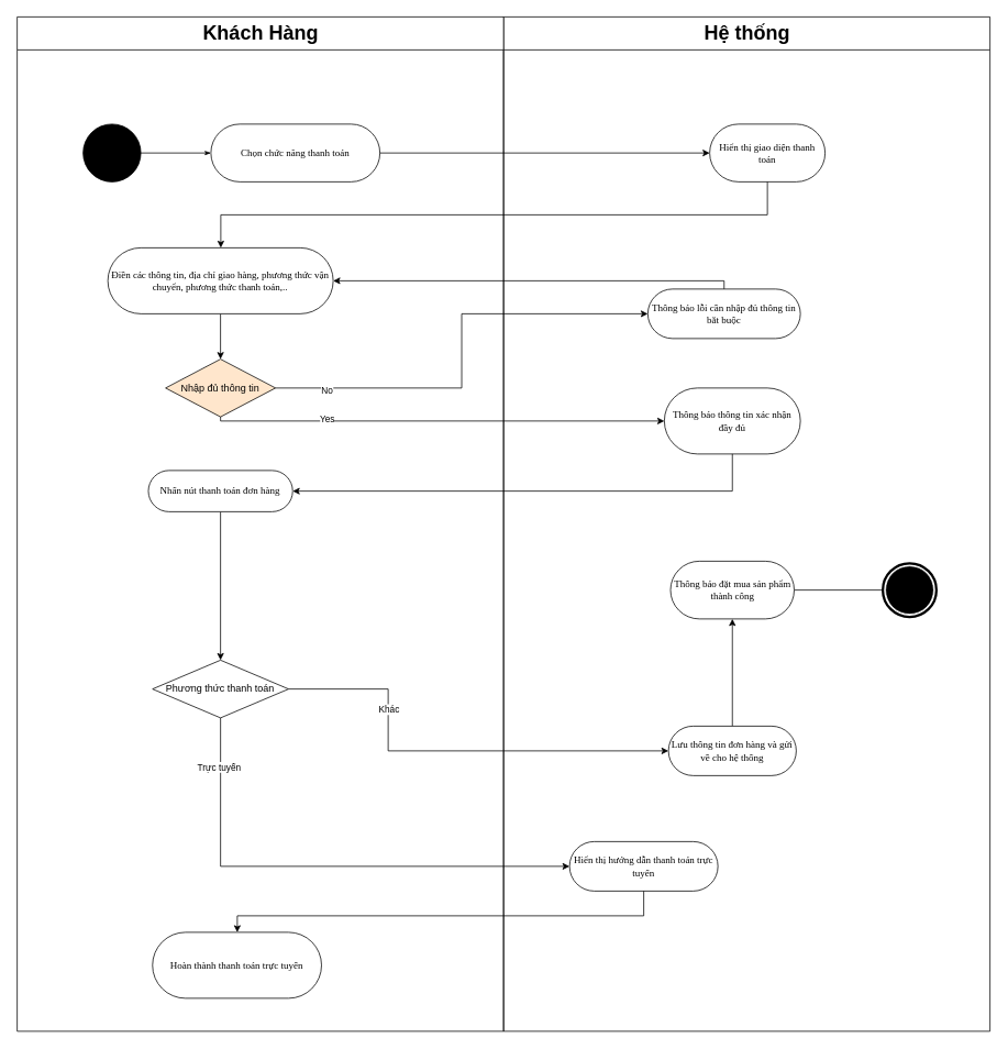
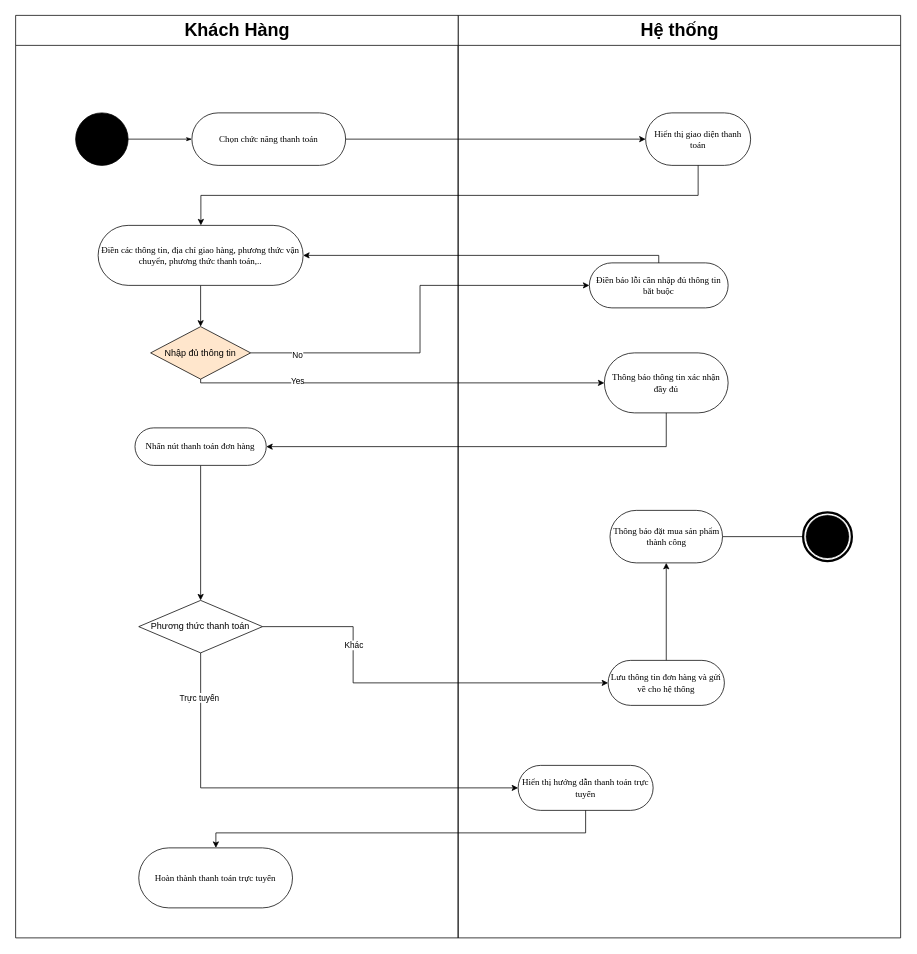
  <mxCell id="0" />
  <mxCell id="1" parent="0" />
  <mxCell id="2" value="&lt;font style=&quot;font-size: 24px;&quot;&gt;Hệ thống&lt;/font&gt;" style="swimlane;html=1;startSize=40;" vertex="1" parent="1"><mxGeometry x="610" y="20" width="590" height="1230" as="geometry" /></mxCell>
  <mxCell id="3" value="&lt;font style=&quot;font-size: 24px;&quot;&gt;Khách Hàng&lt;/font&gt;" style="swimlane;html=1;startSize=40;" vertex="1" parent="1"><mxGeometry x="20" y="20" width="590" height="1230" as="geometry" /></mxCell>
- <mxCell id="4" value="Thông báo lỗi cần nhập đủ thông tin bắt buộc" style="rounded=1;whiteSpace=wrap;html=1;shadow=0;comic=0;labelBackgroundColor=none;strokeWidth=1;fontFamily=Verdana;fontSize=12;align=center;arcSize=50;" vertex="1" parent="3"><mxGeometry x="765" y="330" width="185" height="60" as="geometry" /></mxCell>
+ <mxCell id="4" value="Điền báo lỗi cần nhập đủ thông tin bắt buộc" style="rounded=1;whiteSpace=wrap;html=1;shadow=0;comic=0;labelBackgroundColor=none;strokeWidth=1;fontFamily=Verdana;fontSize=12;align=center;arcSize=50;" vertex="1" parent="3"><mxGeometry x="765" y="330" width="185" height="60" as="geometry" /></mxCell>
  <mxCell id="5" value="" style="shape=mxgraph.bpmn.shape;html=1;verticalLabelPosition=bottom;labelBackgroundColor=#ffffff;verticalAlign=top;perimeter=ellipsePerimeter;outline=end;symbol=terminate;rounded=0;shadow=0;comic=0;strokeWidth=1;fontFamily=Verdana;fontSize=12;align=center;" vertex="1" parent="3"><mxGeometry x="1050" y="662.5" width="65" height="65" as="geometry" /></mxCell>
  <mxCell id="6" style="edgeStyle=orthogonalEdgeStyle;rounded=0;orthogonalLoop=1;jettySize=auto;html=1;entryX=0;entryY=0.5;entryDx=0;entryDy=0;endArrow=none;startFill=0;" edge="1" parent="3" source="7" target="5"><mxGeometry relative="1" as="geometry" /></mxCell>
  <mxCell id="7" value="Thông báo đặt mua sản phẩm thành công" style="rounded=1;whiteSpace=wrap;html=1;shadow=0;comic=0;labelBackgroundColor=none;strokeWidth=1;fontFamily=Verdana;fontSize=12;align=center;arcSize=50;" vertex="1" parent="3"><mxGeometry x="792.5" y="660" width="150" height="70" as="geometry" /></mxCell>
  <mxCell id="8" style="edgeStyle=orthogonalEdgeStyle;rounded=0;orthogonalLoop=1;jettySize=auto;html=1;entryX=0.5;entryY=1;entryDx=0;entryDy=0;" edge="1" parent="3" source="9" target="7"><mxGeometry relative="1" as="geometry" /></mxCell>
  <mxCell id="9" value="Lưu thông tin đơn hàng và gửi về cho hệ thống" style="rounded=1;whiteSpace=wrap;html=1;shadow=0;comic=0;labelBackgroundColor=none;strokeWidth=1;fontFamily=Verdana;fontSize=12;align=center;arcSize=50;" vertex="1" parent="3"><mxGeometry x="790" y="860" width="155" height="60" as="geometry" /></mxCell>
  <mxCell id="10" value="Thông báo thông tin xác nhận đầy đủ" style="rounded=1;whiteSpace=wrap;html=1;shadow=0;comic=0;labelBackgroundColor=none;strokeWidth=1;fontFamily=Verdana;fontSize=12;align=center;arcSize=50;" vertex="1" parent="3"><mxGeometry x="785" y="450" width="165" height="80" as="geometry" /></mxCell>
  <mxCell id="11" value="Hiển thị giao diện thanh toán" style="rounded=1;whiteSpace=wrap;html=1;shadow=0;comic=0;labelBackgroundColor=none;strokeWidth=1;fontFamily=Verdana;fontSize=12;align=center;arcSize=50;" vertex="1" parent="3"><mxGeometry x="840" y="130" width="140" height="70" as="geometry" /></mxCell>
  <mxCell id="12" value="Hiển thị hướng dẫn thanh toán trực tuyến" style="rounded=1;whiteSpace=wrap;html=1;shadow=0;comic=0;labelBackgroundColor=none;strokeWidth=1;fontFamily=Verdana;fontSize=12;align=center;arcSize=50;" vertex="1" parent="3"><mxGeometry x="670" y="1000" width="180" height="60" as="geometry" /></mxCell>
  <mxCell id="13" style="edgeStyle=orthogonalEdgeStyle;rounded=0;html=1;labelBackgroundColor=none;startArrow=none;startFill=0;startSize=5;endArrow=classicThin;endFill=1;endSize=5;jettySize=auto;orthogonalLoop=1;strokeWidth=1;fontFamily=Verdana;fontSize=12" edge="1" parent="3" source="14" target="15"><mxGeometry relative="1" as="geometry" /></mxCell>
  <mxCell id="14" value="" style="ellipse;whiteSpace=wrap;html=1;rounded=0;shadow=0;comic=0;labelBackgroundColor=none;strokeWidth=1;fillColor=#000000;fontFamily=Verdana;fontSize=12;align=center;" vertex="1" parent="3"><mxGeometry x="80" y="130" width="70" height="70" as="geometry" /></mxCell>
  <mxCell id="15" value="Chọn chức năng thanh toán" style="rounded=1;whiteSpace=wrap;html=1;shadow=0;comic=0;labelBackgroundColor=none;strokeWidth=1;fontFamily=Verdana;fontSize=12;align=center;arcSize=50;" vertex="1" parent="3"><mxGeometry x="235" y="130" width="205" height="70" as="geometry" /></mxCell>
  <mxCell id="16" style="edgeStyle=orthogonalEdgeStyle;rounded=0;orthogonalLoop=1;jettySize=auto;html=1;" edge="1" parent="3" source="17" target="21"><mxGeometry relative="1" as="geometry" /></mxCell>
  <mxCell id="17" value="Điền các thông tin, địa chỉ giao hàng, phương thức vận chuyển, phương thức thanh toán,.." style="rounded=1;whiteSpace=wrap;html=1;shadow=0;comic=0;labelBackgroundColor=none;strokeWidth=1;fontFamily=Verdana;fontSize=12;align=center;arcSize=50;" vertex="1" parent="3"><mxGeometry x="110" y="280" width="273.33" height="80" as="geometry" /></mxCell>
  <mxCell id="18" style="edgeStyle=orthogonalEdgeStyle;rounded=0;orthogonalLoop=1;jettySize=auto;html=1;entryX=0.5;entryY=0;entryDx=0;entryDy=0;" edge="1" parent="3" source="19" target="22"><mxGeometry relative="1" as="geometry" /></mxCell>
  <mxCell id="19" value="Nhấn nút thanh toán đơn hàng" style="rounded=1;whiteSpace=wrap;html=1;shadow=0;comic=0;labelBackgroundColor=none;strokeWidth=1;fontFamily=Verdana;fontSize=12;align=center;arcSize=50;" vertex="1" parent="3"><mxGeometry x="159.16" y="550" width="175" height="50" as="geometry" /></mxCell>
  <mxCell id="20" value="Hoàn thành thanh toán trực tuyến" style="rounded=1;whiteSpace=wrap;html=1;shadow=0;comic=0;labelBackgroundColor=none;strokeWidth=1;fontFamily=Verdana;fontSize=12;align=center;arcSize=50;" vertex="1" parent="3"><mxGeometry x="164.17" y="1110" width="205" height="80" as="geometry" /></mxCell>
  <mxCell id="21" value="Nhập đủ thông tin" style="rhombus;whiteSpace=wrap;html=1;fillColor=#ffe6cc;" vertex="1" parent="3"><mxGeometry x="180" y="415" width="133.34" height="70" as="geometry" /></mxCell>
  <mxCell id="22" value="Phương thức thanh toán" style="rhombus;whiteSpace=wrap;html=1;" vertex="1" parent="3"><mxGeometry x="164.17" y="780" width="165" height="70" as="geometry" /></mxCell>
  <mxCell id="23" style="edgeStyle=orthogonalEdgeStyle;rounded=0;orthogonalLoop=1;jettySize=auto;html=1;entryX=0;entryY=0.5;entryDx=0;entryDy=0;" edge="1" parent="3" source="15" target="11"><mxGeometry relative="1" as="geometry" /></mxCell>
  <mxCell id="24" style="edgeStyle=orthogonalEdgeStyle;rounded=0;orthogonalLoop=1;jettySize=auto;html=1;" edge="1" parent="3" source="11" target="17"><mxGeometry relative="1" as="geometry"><Array as="points"><mxPoint x="910" y="240" /><mxPoint x="247" y="240" /></Array></mxGeometry></mxCell>
  <mxCell id="25" style="edgeStyle=orthogonalEdgeStyle;rounded=0;orthogonalLoop=1;jettySize=auto;html=1;entryX=1;entryY=0.5;entryDx=0;entryDy=0;" edge="1" parent="3" source="4" target="17"><mxGeometry relative="1" as="geometry"><Array as="points"><mxPoint x="858" y="320" /></Array></mxGeometry></mxCell>
  <mxCell id="26" style="edgeStyle=orthogonalEdgeStyle;rounded=0;orthogonalLoop=1;jettySize=auto;html=1;entryX=0;entryY=0.5;entryDx=0;entryDy=0;" edge="1" parent="3" source="21" target="4"><mxGeometry relative="1" as="geometry" /></mxCell>
  <mxCell id="27" value="No" style="edgeLabel;html=1;align=center;verticalAlign=middle;resizable=0;points=[];" vertex="1" connectable="0" parent="26"><mxGeometry x="-0.77" y="-2" relative="1" as="geometry"><mxPoint as="offset" /></mxGeometry></mxCell>
  <mxCell id="28" style="edgeStyle=orthogonalEdgeStyle;rounded=0;orthogonalLoop=1;jettySize=auto;html=1;entryX=0;entryY=0.5;entryDx=0;entryDy=0;" edge="1" parent="3" source="21" target="10"><mxGeometry relative="1" as="geometry"><Array as="points"><mxPoint x="247" y="490" /></Array></mxGeometry></mxCell>
  <mxCell id="29" value="Yes" style="edgeLabel;html=1;align=center;verticalAlign=middle;resizable=0;points=[];" vertex="1" connectable="0" parent="28"><mxGeometry x="-0.507" y="3" relative="1" as="geometry"><mxPoint as="offset" /></mxGeometry></mxCell>
  <mxCell id="30" style="edgeStyle=orthogonalEdgeStyle;rounded=0;orthogonalLoop=1;jettySize=auto;html=1;entryX=1;entryY=0.5;entryDx=0;entryDy=0;" edge="1" parent="3" source="10" target="19"><mxGeometry relative="1" as="geometry"><Array as="points"><mxPoint x="868" y="575" /></Array></mxGeometry></mxCell>
  <mxCell id="31" style="edgeStyle=orthogonalEdgeStyle;rounded=0;orthogonalLoop=1;jettySize=auto;html=1;entryX=0;entryY=0.5;entryDx=0;entryDy=0;" edge="1" parent="3" source="22" target="9"><mxGeometry relative="1" as="geometry"><Array as="points"><mxPoint x="450" y="815" /><mxPoint x="450" y="890" /></Array></mxGeometry></mxCell>
  <mxCell id="32" value="Khác" style="edgeLabel;html=1;align=center;verticalAlign=middle;resizable=0;points=[];" vertex="1" connectable="0" parent="31"><mxGeometry x="-0.457" relative="1" as="geometry"><mxPoint as="offset" /></mxGeometry></mxCell>
  <mxCell id="33" style="edgeStyle=orthogonalEdgeStyle;rounded=0;orthogonalLoop=1;jettySize=auto;html=1;entryX=0;entryY=0.5;entryDx=0;entryDy=0;" edge="1" parent="3" source="22" target="12"><mxGeometry relative="1" as="geometry"><Array as="points"><mxPoint x="247" y="1030" /></Array></mxGeometry></mxCell>
  <mxCell id="34" value="Trực tuyến" style="edgeLabel;html=1;align=center;verticalAlign=middle;resizable=0;points=[];" vertex="1" connectable="0" parent="33"><mxGeometry x="-0.802" y="-2" relative="1" as="geometry"><mxPoint as="offset" /></mxGeometry></mxCell>
  <mxCell id="35" style="edgeStyle=orthogonalEdgeStyle;rounded=0;orthogonalLoop=1;jettySize=auto;html=1;" edge="1" parent="3" source="12" target="20"><mxGeometry relative="1" as="geometry"><Array as="points"><mxPoint x="760" y="1090" /><mxPoint x="267" y="1090" /></Array></mxGeometry></mxCell>
